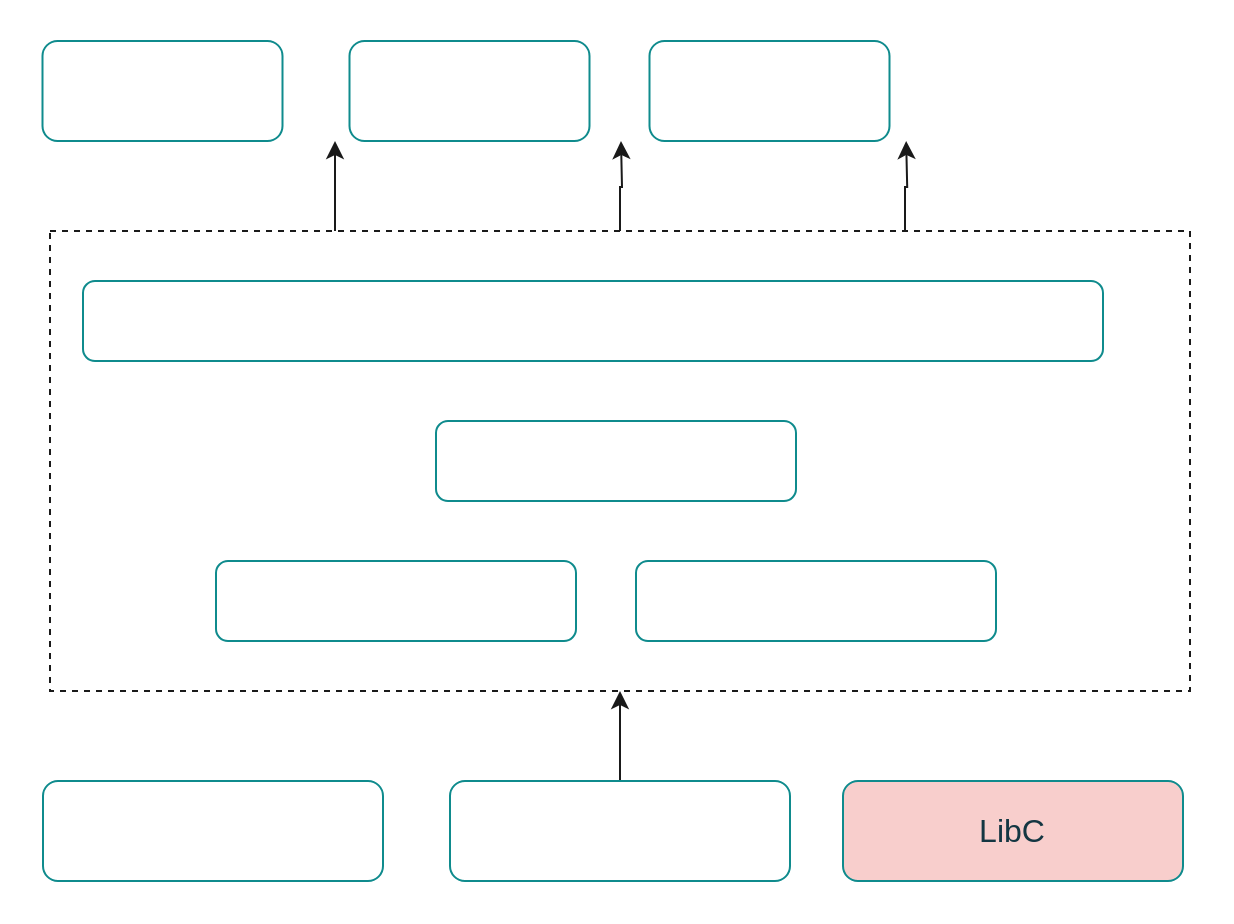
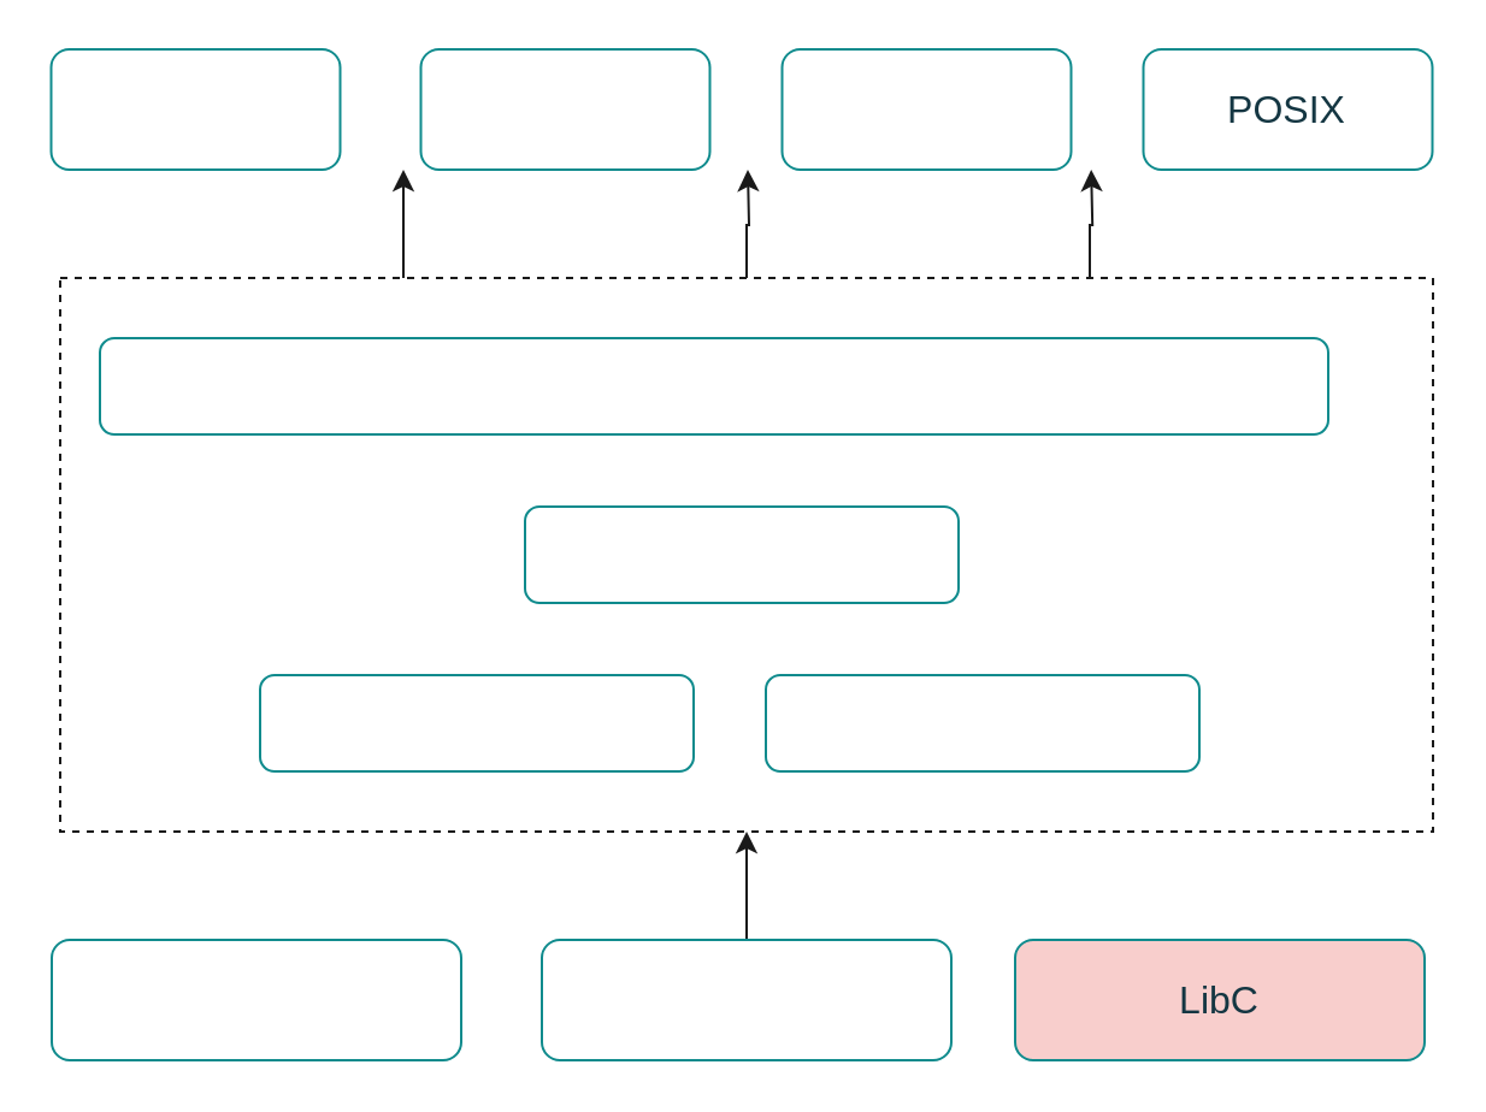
  <mxCell id="0" />
  <mxCell id="1" parent="0" />
  <mxCell id="2" value="&lt;span style=&quot;font-size: 16px&quot;&gt;&lt;/span&gt;" style="rounded=1;whiteSpace=wrap;html=1;sketch=0;fontColor=#143642;strokeColor=#0F8B8D;fillColor=#FFFFFF;" vertex="1" parent="1"><mxGeometry x="21" y="390" width="170" height="50" as="geometry" /></mxCell>
  <mxCell id="3" style="edgeStyle=orthogonalEdgeStyle;rounded=0;orthogonalLoop=1;jettySize=auto;html=1;exitX=0.5;exitY=0;exitDx=0;exitDy=0;entryX=0.5;entryY=1;entryDx=0;entryDy=0;endArrow=classic;endFill=1;strokeColor=#1A1A1A;" edge="1" parent="1" source="4" target="17"><mxGeometry relative="1" as="geometry" /></mxCell>
  <mxCell id="4" value="&lt;span style=&quot;font-size: 16px&quot;&gt;&lt;/span&gt;" style="rounded=1;whiteSpace=wrap;html=1;sketch=0;fontColor=#143642;strokeColor=#0F8B8D;fillColor=#FFFFFF;" vertex="1" parent="1"><mxGeometry x="224.5" y="390" width="170" height="50" as="geometry" /></mxCell>
  <mxCell id="5" value="&lt;span style=&quot;font-size: 16px&quot;&gt;LibC&lt;/span&gt;" style="rounded=1;whiteSpace=wrap;html=1;sketch=0;fontColor=#143642;strokeColor=#0F8B8D;fillColor=#f8cecc;" vertex="1" parent="1"><mxGeometry x="421" y="390" width="170" height="50" as="geometry" /></mxCell>
  <mxCell id="6" value="&lt;span style=&quot;font-size: 16px&quot;&gt;&lt;/span&gt;" style="rounded=1;whiteSpace=wrap;html=1;sketch=0;fontColor=#143642;strokeColor=#0F8B8D;fillColor=#FFFFFF;" vertex="1" parent="1"><mxGeometry x="107.5" y="280" width="180" height="40" as="geometry" /></mxCell>
  <mxCell id="7" value="&lt;span style=&quot;font-size: 16px&quot;&gt;&lt;/span&gt;" style="rounded=1;whiteSpace=wrap;html=1;sketch=0;fontColor=#143642;strokeColor=#0F8B8D;fillColor=#FFFFFF;" vertex="1" parent="1"><mxGeometry x="317.5" y="280" width="180" height="40" as="geometry" /></mxCell>
  <mxCell id="8" value="&lt;span style=&quot;font-size: 16px&quot;&gt;&lt;/span&gt;" style="rounded=1;whiteSpace=wrap;html=1;sketch=0;fontColor=#143642;strokeColor=#0F8B8D;fillColor=#FFFFFF;" vertex="1" parent="1"><mxGeometry x="217.5" y="210" width="180" height="40" as="geometry" /></mxCell>
  <mxCell id="9" value="&lt;span style=&quot;font-size: 16px&quot;&gt;&lt;/span&gt;" style="rounded=1;whiteSpace=wrap;html=1;sketch=0;fontColor=#143642;strokeColor=#0F8B8D;fillColor=#FFFFFF;" vertex="1" parent="1"><mxGeometry x="41" y="140" width="510" height="40" as="geometry" /></mxCell>
  <mxCell id="10" value="&lt;span style=&quot;font-size: 16px&quot;&gt;&lt;/span&gt;" style="rounded=1;whiteSpace=wrap;html=1;sketch=0;fontColor=#143642;strokeColor=#0F8B8D;fillColor=#FFFFFF;" vertex="1" parent="1"><mxGeometry x="20.75" y="20" width="120" height="50" as="geometry" /></mxCell>
  <mxCell id="11" value="&lt;span style=&quot;font-size: 16px&quot;&gt;&lt;/span&gt;" style="rounded=1;whiteSpace=wrap;html=1;sketch=0;fontColor=#143642;strokeColor=#0F8B8D;fillColor=#FFFFFF;" vertex="1" parent="1"><mxGeometry x="174.25" y="20" width="120" height="50" as="geometry" /></mxCell>
  <mxCell id="12" value="&lt;span style=&quot;font-size: 16px&quot;&gt;&lt;/span&gt;" style="rounded=1;whiteSpace=wrap;html=1;sketch=0;fontColor=#143642;strokeColor=#0F8B8D;fillColor=#FFFFFF;" vertex="1" parent="1"><mxGeometry x="324.25" y="20" width="120" height="50" as="geometry" /></mxCell>
+ <mxCell id="13" value="&lt;span style=&quot;font-size: 16px&quot;&gt;POSIX&lt;/span&gt;" style="rounded=1;whiteSpace=wrap;html=1;sketch=0;fontColor=#143642;strokeColor=#0F8B8D;fillColor=#FFFFFF;" vertex="1" parent="1"><mxGeometry x="474.25" y="20" width="120" height="50" as="geometry" /></mxCell>
  <mxCell id="14" style="edgeStyle=orthogonalEdgeStyle;rounded=0;orthogonalLoop=1;jettySize=auto;html=1;exitX=0.5;exitY=0;exitDx=0;exitDy=0;endArrow=classic;endFill=1;strokeColor=#1A1A1A;" edge="1" parent="1" source="17"><mxGeometry relative="1" as="geometry"><mxPoint x="310" y="70" as="targetPoint" /></mxGeometry></mxCell>
  <mxCell id="15" style="edgeStyle=orthogonalEdgeStyle;rounded=0;orthogonalLoop=1;jettySize=auto;html=1;exitX=0.25;exitY=0;exitDx=0;exitDy=0;endArrow=classic;endFill=1;strokeColor=#1A1A1A;" edge="1" parent="1" source="17"><mxGeometry relative="1" as="geometry"><mxPoint x="167" y="70" as="targetPoint" /></mxGeometry></mxCell>
  <mxCell id="16" style="edgeStyle=orthogonalEdgeStyle;rounded=0;orthogonalLoop=1;jettySize=auto;html=1;exitX=0.75;exitY=0;exitDx=0;exitDy=0;endArrow=classic;endFill=1;strokeColor=#1A1A1A;" edge="1" parent="1" source="17"><mxGeometry relative="1" as="geometry"><mxPoint x="452.571" y="70" as="targetPoint" /></mxGeometry></mxCell>
  <mxCell id="17" value="" style="rounded=0;whiteSpace=wrap;html=1;fillColor=none;dashed=1;strokeColor=#1A1A1A;" vertex="1" parent="1"><mxGeometry x="24.5" y="115" width="570" height="230" as="geometry" /></mxCell>
  <mxCell id="18" value="&lt;font color=&quot;#1a1a1a&quot; style=&quot;font-size: 19px&quot;&gt;&lt;/font&gt;" style="text;html=1;strokeColor=none;fillColor=none;align=center;verticalAlign=middle;whiteSpace=wrap;rounded=0;dashed=1;" vertex="1" parent="1"><mxGeometry x="21" y="310" width="80" height="30" as="geometry" /></mxCell>
